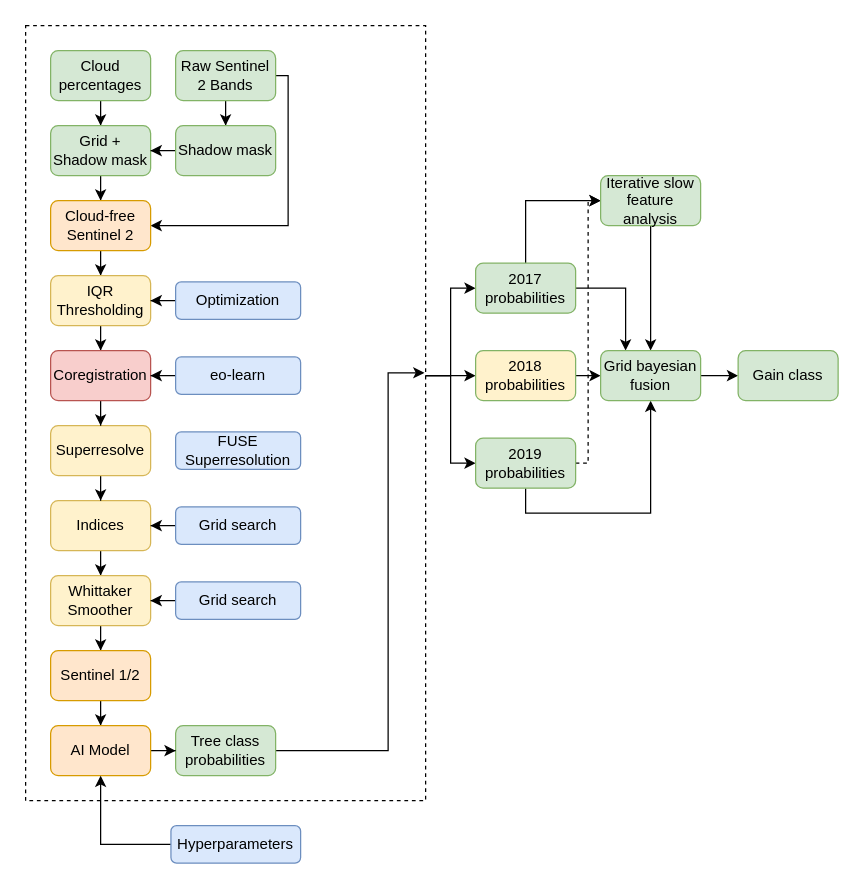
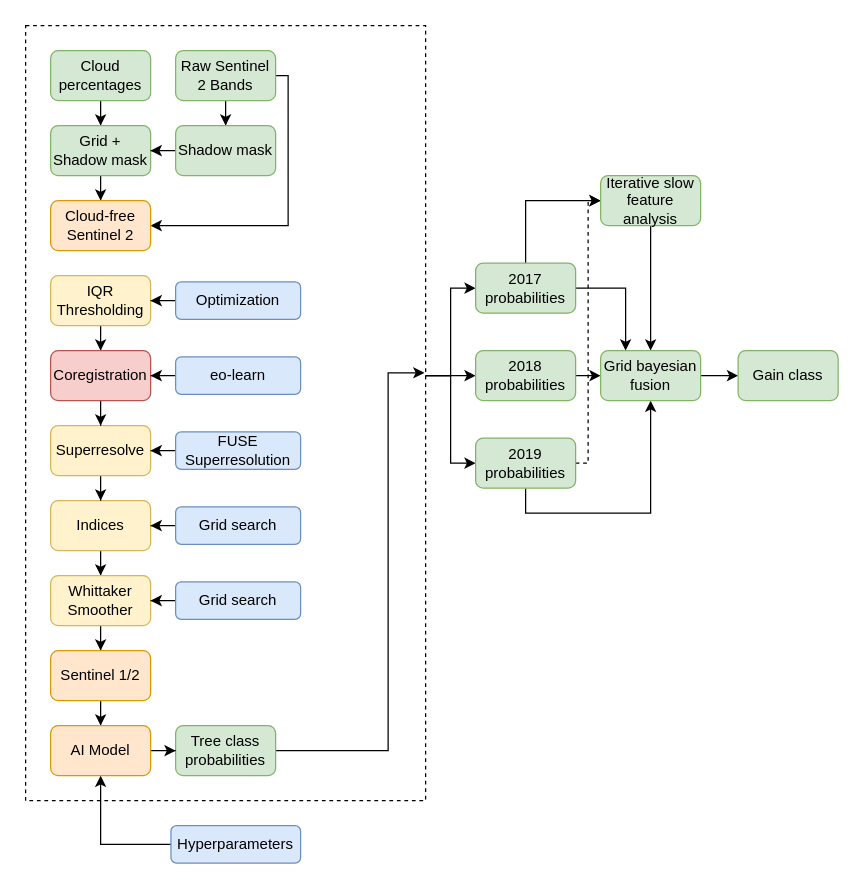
  <mxCell id="0" />
  <mxCell id="1" parent="0" />
  <mxCell id="2" style="edgeStyle=orthogonalEdgeStyle;rounded=0;orthogonalLoop=1;jettySize=auto;html=1;entryX=0;entryY=0.5;entryDx=0;entryDy=0;" parent="1" source="5" target="29" edge="1"><mxGeometry relative="1" as="geometry"><Array as="points"><mxPoint x="360" y="300" /><mxPoint x="360" y="230" /></Array></mxGeometry></mxCell>
  <mxCell id="3" style="edgeStyle=orthogonalEdgeStyle;rounded=0;orthogonalLoop=1;jettySize=auto;html=1;entryX=0;entryY=0.5;entryDx=0;entryDy=0;" parent="1" source="5" target="34" edge="1"><mxGeometry relative="1" as="geometry"><mxPoint x="420" y="370" as="targetPoint" /><Array as="points"><mxPoint x="360" y="300" /><mxPoint x="360" y="370" /></Array></mxGeometry></mxCell>
  <mxCell id="4" style="edgeStyle=orthogonalEdgeStyle;rounded=0;orthogonalLoop=1;jettySize=auto;html=1;entryX=0;entryY=0.5;entryDx=0;entryDy=0;" parent="1" source="5" target="31" edge="1"><mxGeometry relative="1" as="geometry"><Array as="points"><mxPoint x="350" y="300" /><mxPoint x="350" y="300" /></Array></mxGeometry></mxCell>
  <mxCell id="5" value="" style="rounded=0;whiteSpace=wrap;html=1;fillColor=none;dashed=1;" parent="1" vertex="1"><mxGeometry x="20" y="20" width="320" height="620" as="geometry" /></mxCell>
  <mxCell id="6" value="" style="edgeStyle=orthogonalEdgeStyle;rounded=0;orthogonalLoop=1;jettySize=auto;html=1;" parent="1" source="7" target="12" edge="1"><mxGeometry relative="1" as="geometry" /></mxCell>
  <mxCell id="7" value="Cloud percentages" style="rounded=1;whiteSpace=wrap;html=1;fillColor=#d5e8d4;strokeColor=#82b366;" parent="1" vertex="1"><mxGeometry x="40" y="40" width="80" height="40" as="geometry" /></mxCell>
  <mxCell id="8" value="" style="edgeStyle=orthogonalEdgeStyle;rounded=0;orthogonalLoop=1;jettySize=auto;html=1;" parent="1" source="10" target="14" edge="1"><mxGeometry relative="1" as="geometry" /></mxCell>
  <mxCell id="9" style="edgeStyle=orthogonalEdgeStyle;rounded=0;orthogonalLoop=1;jettySize=auto;html=1;entryX=1;entryY=0.5;entryDx=0;entryDy=0;" parent="1" source="10" target="16" edge="1"><mxGeometry relative="1" as="geometry"><Array as="points"><mxPoint x="230" y="60" /><mxPoint x="230" y="180" /></Array></mxGeometry></mxCell>
  <mxCell id="10" value="Raw Sentinel 2 Bands" style="rounded=1;whiteSpace=wrap;html=1;fillColor=#d5e8d4;strokeColor=#82b366;" parent="1" vertex="1"><mxGeometry x="140" y="40" width="80" height="40" as="geometry" /></mxCell>
  <mxCell id="11" value="" style="edgeStyle=orthogonalEdgeStyle;rounded=0;orthogonalLoop=1;jettySize=auto;html=1;" parent="1" source="12" target="16" edge="1"><mxGeometry relative="1" as="geometry" /></mxCell>
  <mxCell id="12" value="Grid + Shadow mask" style="rounded=1;whiteSpace=wrap;html=1;fillColor=#d5e8d4;strokeColor=#82b366;" parent="1" vertex="1"><mxGeometry x="40" y="100" width="80" height="40" as="geometry" /></mxCell>
  <mxCell id="13" style="edgeStyle=orthogonalEdgeStyle;rounded=0;orthogonalLoop=1;jettySize=auto;html=1;entryX=1;entryY=0.5;entryDx=0;entryDy=0;" parent="1" source="14" target="12" edge="1"><mxGeometry relative="1" as="geometry" /></mxCell>
  <mxCell id="14" value="Shadow mask" style="rounded=1;whiteSpace=wrap;html=1;fillColor=#d5e8d4;strokeColor=#82b366;" parent="1" vertex="1"><mxGeometry x="140" y="100" width="80" height="40" as="geometry" /></mxCell>
- <mxCell id="15" value="" style="edgeStyle=orthogonalEdgeStyle;rounded=0;orthogonalLoop=1;jettySize=auto;html=1;" parent="1" source="16" target="18" edge="1"><mxGeometry relative="1" as="geometry" /></mxCell>
  <mxCell id="16" value="Cloud-free Sentinel 2" style="rounded=1;whiteSpace=wrap;html=1;fillColor=#ffe6cc;strokeColor=#d79b00;" parent="1" vertex="1"><mxGeometry x="40" y="160" width="80" height="40" as="geometry" /></mxCell>
  <mxCell id="17" style="edgeStyle=orthogonalEdgeStyle;rounded=0;orthogonalLoop=1;jettySize=auto;html=1;exitX=0.5;exitY=1;exitDx=0;exitDy=0;" edge="1" parent="1" source="18" target="38"><mxGeometry relative="1" as="geometry" /></mxCell>
  <mxCell id="18" value="IQR Thresholding" style="rounded=1;whiteSpace=wrap;html=1;fillColor=#fff2cc;strokeColor=#d6b656;" parent="1" vertex="1"><mxGeometry x="40" y="220" width="80" height="40" as="geometry" /></mxCell>
  <mxCell id="19" value="" style="edgeStyle=orthogonalEdgeStyle;rounded=0;orthogonalLoop=1;jettySize=auto;html=1;" parent="1" source="20" target="22" edge="1"><mxGeometry relative="1" as="geometry" /></mxCell>
  <mxCell id="20" value="Indices" style="rounded=1;whiteSpace=wrap;html=1;fillColor=#fff2cc;strokeColor=#d6b656;" parent="1" vertex="1"><mxGeometry x="40" y="400" width="80" height="40" as="geometry" /></mxCell>
  <mxCell id="21" value="" style="edgeStyle=orthogonalEdgeStyle;rounded=0;orthogonalLoop=1;jettySize=auto;html=1;" parent="1" source="22" target="24" edge="1"><mxGeometry relative="1" as="geometry" /></mxCell>
  <mxCell id="22" value="Whittaker Smoother" style="rounded=1;whiteSpace=wrap;html=1;fillColor=#fff2cc;strokeColor=#d6b656;" parent="1" vertex="1"><mxGeometry x="40" y="460" width="80" height="40" as="geometry" /></mxCell>
  <mxCell id="23" value="" style="edgeStyle=orthogonalEdgeStyle;rounded=0;orthogonalLoop=1;jettySize=auto;html=1;" edge="1" parent="1" source="24" target="45"><mxGeometry relative="1" as="geometry" /></mxCell>
  <mxCell id="24" value="Sentinel 1/2" style="rounded=1;whiteSpace=wrap;html=1;fillColor=#ffe6cc;strokeColor=#d79b00;" parent="1" vertex="1"><mxGeometry x="40" y="520" width="80" height="40" as="geometry" /></mxCell>
  <mxCell id="25" style="edgeStyle=orthogonalEdgeStyle;rounded=0;orthogonalLoop=1;jettySize=auto;html=1;entryX=0.997;entryY=0.448;entryDx=0;entryDy=0;entryPerimeter=0;" edge="1" parent="1" source="26" target="5"><mxGeometry relative="1" as="geometry"><Array as="points"><mxPoint x="310" y="600" /><mxPoint x="310" y="298" /></Array></mxGeometry></mxCell>
  <mxCell id="26" value="Tree class probabilities" style="whiteSpace=wrap;html=1;rounded=1;fillColor=#d5e8d4;strokeColor=#82b366;" parent="1" vertex="1"><mxGeometry x="140" y="580" width="80" height="40" as="geometry" /></mxCell>
  <mxCell id="27" value="" style="edgeStyle=orthogonalEdgeStyle;rounded=0;orthogonalLoop=1;jettySize=auto;html=1;" edge="1" parent="1" source="29" target="40"><mxGeometry relative="1" as="geometry"><Array as="points"><mxPoint x="420" y="160" /></Array></mxGeometry></mxCell>
  <mxCell id="28" style="edgeStyle=orthogonalEdgeStyle;rounded=0;orthogonalLoop=1;jettySize=auto;html=1;entryX=0.25;entryY=0;entryDx=0;entryDy=0;" edge="1" parent="1" source="29" target="42"><mxGeometry relative="1" as="geometry" /></mxCell>
  <mxCell id="29" value="2017 probabilities" style="rounded=1;whiteSpace=wrap;html=1;fillColor=#d5e8d4;strokeColor=#82b366;" parent="1" vertex="1"><mxGeometry x="380" y="210" width="80" height="40" as="geometry" /></mxCell>
  <mxCell id="30" style="edgeStyle=orthogonalEdgeStyle;rounded=0;orthogonalLoop=1;jettySize=auto;html=1;exitX=1;exitY=0.5;exitDx=0;exitDy=0;entryX=0;entryY=0.5;entryDx=0;entryDy=0;" edge="1" parent="1" source="31" target="42"><mxGeometry relative="1" as="geometry" /></mxCell>
- <mxCell id="31" value="2018 probabilities" style="rounded=1;whiteSpace=wrap;html=1;fillColor=#fff2cc;strokeColor=#82b366;" parent="1" vertex="1"><mxGeometry x="380" y="280" width="80" height="40" as="geometry" /></mxCell>
+ <mxCell id="31" value="2018 probabilities" style="rounded=1;whiteSpace=wrap;html=1;fillColor=#d5e8d4;strokeColor=#82b366;" parent="1" vertex="1"><mxGeometry x="380" y="280" width="80" height="40" as="geometry" /></mxCell>
  <mxCell id="32" style="edgeStyle=orthogonalEdgeStyle;rounded=0;orthogonalLoop=1;jettySize=auto;html=1;entryX=0;entryY=0.5;entryDx=0;entryDy=0;dashed=1;" edge="1" parent="1" source="34" target="40"><mxGeometry relative="1" as="geometry"><Array as="points"><mxPoint x="470" y="370" /><mxPoint x="470" y="160" /></Array></mxGeometry></mxCell>
  <mxCell id="33" style="edgeStyle=orthogonalEdgeStyle;rounded=0;orthogonalLoop=1;jettySize=auto;html=1;exitX=0.5;exitY=1;exitDx=0;exitDy=0;entryX=0.5;entryY=1;entryDx=0;entryDy=0;" edge="1" parent="1" source="34" target="42"><mxGeometry relative="1" as="geometry" /></mxCell>
  <mxCell id="34" value="2019 probabilities" style="rounded=1;whiteSpace=wrap;html=1;fillColor=#d5e8d4;strokeColor=#82b366;" parent="1" vertex="1"><mxGeometry x="380" y="350" width="80" height="40" as="geometry" /></mxCell>
  <mxCell id="35" style="edgeStyle=orthogonalEdgeStyle;rounded=0;orthogonalLoop=1;jettySize=auto;html=1;" parent="1" source="36" target="20" edge="1"><mxGeometry relative="1" as="geometry" /></mxCell>
  <mxCell id="36" value="Superresolve" style="rounded=1;whiteSpace=wrap;html=1;fillColor=#fff2cc;strokeColor=#d6b656;" parent="1" vertex="1"><mxGeometry x="40" y="340" width="80" height="40" as="geometry" /></mxCell>
  <mxCell id="37" style="edgeStyle=orthogonalEdgeStyle;rounded=0;orthogonalLoop=1;jettySize=auto;html=1;exitX=0.5;exitY=1;exitDx=0;exitDy=0;" edge="1" parent="1" source="38" target="36"><mxGeometry relative="1" as="geometry" /></mxCell>
  <mxCell id="38" value="Coregistration" style="rounded=1;whiteSpace=wrap;html=1;fillColor=#f8cecc;strokeColor=#b85450;" vertex="1" parent="1"><mxGeometry x="40" y="280" width="80" height="40" as="geometry" /></mxCell>
  <mxCell id="39" value="" style="edgeStyle=orthogonalEdgeStyle;rounded=0;orthogonalLoop=1;jettySize=auto;html=1;" edge="1" parent="1" source="40" target="42"><mxGeometry relative="1" as="geometry" /></mxCell>
  <mxCell id="40" value="Iterative slow feature analysis" style="rounded=1;whiteSpace=wrap;html=1;fillColor=#d5e8d4;strokeColor=#82b366;" vertex="1" parent="1"><mxGeometry x="480" y="140" width="80" height="40" as="geometry" /></mxCell>
  <mxCell id="41" value="" style="edgeStyle=orthogonalEdgeStyle;rounded=0;orthogonalLoop=1;jettySize=auto;html=1;" edge="1" parent="1" source="42" target="43"><mxGeometry relative="1" as="geometry" /></mxCell>
  <mxCell id="42" value="Grid bayesian fusion" style="rounded=1;whiteSpace=wrap;html=1;fillColor=#d5e8d4;strokeColor=#82b366;" vertex="1" parent="1"><mxGeometry x="480" y="280" width="80" height="40" as="geometry" /></mxCell>
  <mxCell id="43" value="Gain class" style="rounded=1;whiteSpace=wrap;html=1;fillColor=#d5e8d4;strokeColor=#82b366;" vertex="1" parent="1"><mxGeometry x="590" y="280" width="80" height="40" as="geometry" /></mxCell>
  <mxCell id="44" value="" style="edgeStyle=orthogonalEdgeStyle;rounded=0;orthogonalLoop=1;jettySize=auto;html=1;" edge="1" parent="1" source="45" target="26"><mxGeometry relative="1" as="geometry" /></mxCell>
  <mxCell id="45" value="AI Model" style="rounded=1;whiteSpace=wrap;html=1;fillColor=#ffe6cc;strokeColor=#d79b00;" vertex="1" parent="1"><mxGeometry x="40" y="580" width="80" height="40" as="geometry" /></mxCell>
+ <mxCell id="46" style="edgeStyle=orthogonalEdgeStyle;rounded=0;orthogonalLoop=1;jettySize=auto;html=1;exitX=0;exitY=0.5;exitDx=0;exitDy=0;" edge="1" parent="1" source="47" target="36"><mxGeometry relative="1" as="geometry" /></mxCell>
  <mxCell id="47" value="&lt;span style=&quot;font-size: 12px&quot;&gt;FUSE Superresolution&lt;/span&gt;" style="rounded=1;whiteSpace=wrap;html=1;fillColor=#dae8fc;strokeColor=#6c8ebf;" vertex="1" parent="1"><mxGeometry x="140" y="345" width="100" height="30" as="geometry" /></mxCell>
  <mxCell id="48" style="edgeStyle=orthogonalEdgeStyle;rounded=0;orthogonalLoop=1;jettySize=auto;html=1;exitX=0;exitY=0.5;exitDx=0;exitDy=0;" edge="1" parent="1" source="49" target="18"><mxGeometry relative="1" as="geometry" /></mxCell>
  <mxCell id="49" value="&lt;span style=&quot;font-size: 12px&quot;&gt;Optimization&lt;/span&gt;" style="rounded=1;whiteSpace=wrap;html=1;fillColor=#dae8fc;strokeColor=#6c8ebf;" vertex="1" parent="1"><mxGeometry x="140" y="225" width="100" height="30" as="geometry" /></mxCell>
  <mxCell id="50" style="edgeStyle=orthogonalEdgeStyle;rounded=0;orthogonalLoop=1;jettySize=auto;html=1;exitX=0;exitY=0.5;exitDx=0;exitDy=0;" edge="1" parent="1" source="51" target="22"><mxGeometry relative="1" as="geometry" /></mxCell>
  <mxCell id="51" value="&lt;span style=&quot;font-size: 12px&quot;&gt;Grid search&lt;/span&gt;" style="rounded=1;whiteSpace=wrap;html=1;fillColor=#dae8fc;strokeColor=#6c8ebf;" vertex="1" parent="1"><mxGeometry x="140" y="465" width="100" height="30" as="geometry" /></mxCell>
  <mxCell id="52" style="edgeStyle=orthogonalEdgeStyle;rounded=0;orthogonalLoop=1;jettySize=auto;html=1;exitX=0;exitY=0.5;exitDx=0;exitDy=0;" edge="1" parent="1" source="53" target="20"><mxGeometry relative="1" as="geometry" /></mxCell>
  <mxCell id="53" value="&lt;span style=&quot;font-size: 12px&quot;&gt;Grid search&lt;/span&gt;" style="rounded=1;whiteSpace=wrap;html=1;fillColor=#dae8fc;strokeColor=#6c8ebf;" vertex="1" parent="1"><mxGeometry x="140" y="405" width="100" height="30" as="geometry" /></mxCell>
  <mxCell id="54" style="edgeStyle=orthogonalEdgeStyle;rounded=0;orthogonalLoop=1;jettySize=auto;html=1;" edge="1" parent="1" source="55" target="45"><mxGeometry relative="1" as="geometry"><Array as="points"><mxPoint x="80" y="675" /></Array></mxGeometry></mxCell>
  <mxCell id="55" value="&lt;span style=&quot;font-size: 12px&quot;&gt;Hyperparameters&lt;/span&gt;" style="rounded=1;whiteSpace=wrap;html=1;fillColor=#dae8fc;strokeColor=#6c8ebf;" vertex="1" parent="1"><mxGeometry x="136.25" y="660" width="103.75" height="30" as="geometry" /></mxCell>
  <mxCell id="56" style="edgeStyle=orthogonalEdgeStyle;rounded=0;orthogonalLoop=1;jettySize=auto;html=1;exitX=0;exitY=0.5;exitDx=0;exitDy=0;" edge="1" parent="1" source="57" target="38"><mxGeometry relative="1" as="geometry" /></mxCell>
  <mxCell id="57" value="&lt;span style=&quot;font-size: 12px&quot;&gt;eo-learn&lt;/span&gt;" style="rounded=1;whiteSpace=wrap;html=1;fillColor=#dae8fc;strokeColor=#6c8ebf;" vertex="1" parent="1"><mxGeometry x="140" y="285" width="100" height="30" as="geometry" /></mxCell>
